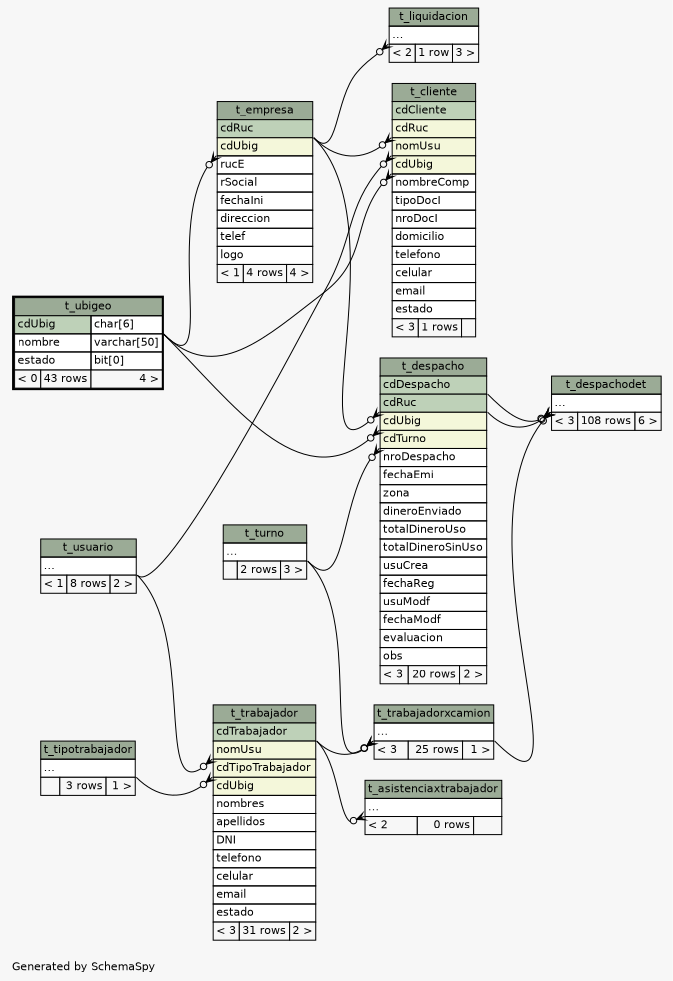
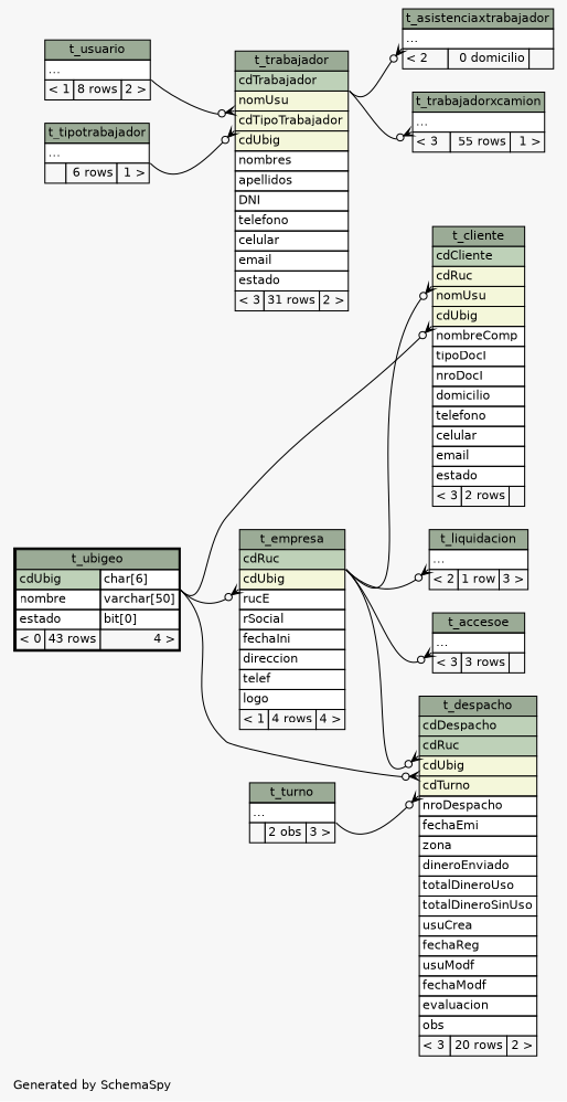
  digraph {
    bgcolor="#f7f7f7"
    fontname=Helvetica
    fontsize=11
    label="\nGenerated by SchemaSpy"
    labeljust=l
    nodesep=0.18
    rankdir=RL
    ranksep=0.46
    node [fontname=Helvetica fontsize=11 shape=plaintext]
    edge [arrowhead=none arrowsize=0.8 arrowtail=crowodot dir=back headport="elipses:se" tailport="elipses:sw"]
+   n1 [label=<     <TABLE BORDER="0" CELLBORDER="1" CELLSPACING="0" BGCOLOR="#ffffff">       <TR><TD COLSPAN="3" BGCOLOR="#9bab96" ALIGN="CENTER">t_accesoe</TD></TR>       <TR><TD PORT="elipses" COLSPAN="3" ALIGN="LEFT">...</TD></TR>       <TR><TD ALIGN="LEFT" BGCOLOR="#f7f7f7">&lt; 3</TD><TD ALIGN="RIGHT" BGCOLOR="#f7f7f7">3 rows</TD><TD ALIGN="RIGHT" BGCOLOR="#f7f7f7">  </TD></TR>     </TABLE>>]
    n2 [label=<     <TABLE BORDER="0" CELLBORDER="1" CELLSPACING="0" BGCOLOR="#ffffff">       <TR><TD COLSPAN="3" BGCOLOR="#9bab96" ALIGN="CENTER">t_empresa</TD></TR>       <TR><TD PORT="cdRuc" COLSPAN="3" BGCOLOR="#bed1b8" ALIGN="LEFT">cdRuc</TD></TR>       <TR><TD PORT="cdUbig" COLSPAN="3" BGCOLOR="#f4f7da" ALIGN="LEFT">cdUbig</TD></TR>       <TR><TD PORT="rucE" COLSPAN="3" ALIGN="LEFT">rucE</TD></TR>       <TR><TD PORT="rSocial" COLSPAN="3" ALIGN="LEFT">rSocial</TD></TR>       <TR><TD PORT="fechaIni" COLSPAN="3" ALIGN="LEFT">fechaIni</TD></TR>       <TR><TD PORT="direccion" COLSPAN="3" ALIGN="LEFT">direccion</TD></TR>       <TR><TD PORT="telef" COLSPAN="3" ALIGN="LEFT">telef</TD></TR>       <TR><TD PORT="logo" COLSPAN="3" ALIGN="LEFT">logo</TD></TR>       <TR><TD ALIGN="LEFT" BGCOLOR="#f7f7f7">&lt; 1</TD><TD ALIGN="RIGHT" BGCOLOR="#f7f7f7">4 rows</TD><TD ALIGN="RIGHT" BGCOLOR="#f7f7f7">4 &gt;</TD></TR>     </TABLE>>]
    n3 [label=<     <TABLE BORDER="2" CELLBORDER="1" CELLSPACING="0" BGCOLOR="#ffffff">       <TR><TD COLSPAN="3" BGCOLOR="#9bab96" ALIGN="CENTER">t_ubigeo</TD></TR>       <TR><TD PORT="cdUbig" COLSPAN="2" BGCOLOR="#bed1b8" ALIGN="LEFT">cdUbig</TD><TD PORT="cdUbig.type" ALIGN="LEFT">char[6]</TD></TR>       <TR><TD PORT="nombre" COLSPAN="2" ALIGN="LEFT">nombre</TD><TD PORT="nombre.type" ALIGN="LEFT">varchar[50]</TD></TR>       <TR><TD PORT="estado" COLSPAN="2" ALIGN="LEFT">estado</TD><TD PORT="estado.type" ALIGN="LEFT">bit[0]</TD></TR>       <TR><TD ALIGN="LEFT" BGCOLOR="#f7f7f7">&lt; 0</TD><TD ALIGN="RIGHT" BGCOLOR="#f7f7f7">43 rows</TD><TD ALIGN="RIGHT" BGCOLOR="#f7f7f7">4 &gt;</TD></TR>     </TABLE>>]
-   n4 [label=<     <TABLE BORDER="0" CELLBORDER="1" CELLSPACING="0" BGCOLOR="#ffffff">       <TR><TD COLSPAN="3" BGCOLOR="#9bab96" ALIGN="CENTER">t_asistenciaxtrabajador</TD></TR>       <TR><TD PORT="elipses" COLSPAN="3" ALIGN="LEFT">...</TD></TR>       <TR><TD ALIGN="LEFT" BGCOLOR="#f7f7f7">&lt; 2</TD><TD ALIGN="RIGHT" BGCOLOR="#f7f7f7">0 rows</TD><TD ALIGN="RIGHT" BGCOLOR="#f7f7f7">  </TD></TR>     </TABLE>>]
+   n4 [label=<     <TABLE BORDER="0" CELLBORDER="1" CELLSPACING="0" BGCOLOR="#ffffff">       <TR><TD COLSPAN="3" BGCOLOR="#9bab96" ALIGN="CENTER">t_asistenciaxtrabajador</TD></TR>       <TR><TD PORT="elipses" COLSPAN="3" ALIGN="LEFT">...</TD></TR>       <TR><TD ALIGN="LEFT" BGCOLOR="#f7f7f7">&lt; 2</TD><TD ALIGN="RIGHT" BGCOLOR="#f7f7f7">0 domicilio</TD><TD ALIGN="RIGHT" BGCOLOR="#f7f7f7">  </TD></TR>     </TABLE>>]
    n5 [label=<     <TABLE BORDER="0" CELLBORDER="1" CELLSPACING="0" BGCOLOR="#ffffff">       <TR><TD COLSPAN="3" BGCOLOR="#9bab96" ALIGN="CENTER">t_trabajador</TD></TR>       <TR><TD PORT="cdTrabajador" COLSPAN="3" BGCOLOR="#bed1b8" ALIGN="LEFT">cdTrabajador</TD></TR>       <TR><TD PORT="nomUsu" COLSPAN="3" BGCOLOR="#f4f7da" ALIGN="LEFT">nomUsu</TD></TR>       <TR><TD PORT="cdTipoTrabajador" COLSPAN="3" BGCOLOR="#f4f7da" ALIGN="LEFT">cdTipoTrabajador</TD></TR>       <TR><TD PORT="cdUbig" COLSPAN="3" BGCOLOR="#f4f7da" ALIGN="LEFT">cdUbig</TD></TR>       <TR><TD PORT="nombres" COLSPAN="3" ALIGN="LEFT">nombres</TD></TR>       <TR><TD PORT="apellidos" COLSPAN="3" ALIGN="LEFT">apellidos</TD></TR>       <TR><TD PORT="DNI" COLSPAN="3" ALIGN="LEFT">DNI</TD></TR>       <TR><TD PORT="telefono" COLSPAN="3" ALIGN="LEFT">telefono</TD></TR>       <TR><TD PORT="celular" COLSPAN="3" ALIGN="LEFT">celular</TD></TR>       <TR><TD PORT="email" COLSPAN="3" ALIGN="LEFT">email</TD></TR>       <TR><TD PORT="estado" COLSPAN="3" ALIGN="LEFT">estado</TD></TR>       <TR><TD ALIGN="LEFT" BGCOLOR="#f7f7f7">&lt; 3</TD><TD ALIGN="RIGHT" BGCOLOR="#f7f7f7">31 rows</TD><TD ALIGN="RIGHT" BGCOLOR="#f7f7f7">2 &gt;</TD></TR>     </TABLE>>]
    n6 [label=<     <TABLE BORDER="0" CELLBORDER="1" CELLSPACING="0" BGCOLOR="#ffffff">       <TR><TD COLSPAN="3" BGCOLOR="#9bab96" ALIGN="CENTER">t_usuario</TD></TR>       <TR><TD PORT="elipses" COLSPAN="3" ALIGN="LEFT">...</TD></TR>       <TR><TD ALIGN="LEFT" BGCOLOR="#f7f7f7">&lt; 1</TD><TD ALIGN="RIGHT" BGCOLOR="#f7f7f7">8 rows</TD><TD ALIGN="RIGHT" BGCOLOR="#f7f7f7">2 &gt;</TD></TR>     </TABLE>>]
-   n7 [label=<     <TABLE BORDER="0" CELLBORDER="1" CELLSPACING="0" BGCOLOR="#ffffff">       <TR><TD COLSPAN="3" BGCOLOR="#9bab96" ALIGN="CENTER">t_tipotrabajador</TD></TR>       <TR><TD PORT="elipses" COLSPAN="3" ALIGN="LEFT">...</TD></TR>       <TR><TD ALIGN="LEFT" BGCOLOR="#f7f7f7">  </TD><TD ALIGN="RIGHT" BGCOLOR="#f7f7f7">3 rows</TD><TD ALIGN="RIGHT" BGCOLOR="#f7f7f7">1 &gt;</TD></TR>     </TABLE>>]
-   n8 [label=<     <TABLE BORDER="0" CELLBORDER="1" CELLSPACING="0" BGCOLOR="#ffffff">       <TR><TD COLSPAN="3" BGCOLOR="#9bab96" ALIGN="CENTER">t_cliente</TD></TR>       <TR><TD PORT="cdCliente" COLSPAN="3" BGCOLOR="#bed1b8" ALIGN="LEFT">cdCliente</TD></TR>       <TR><TD PORT="cdRuc" COLSPAN="3" BGCOLOR="#f4f7da" ALIGN="LEFT">cdRuc</TD></TR>       <TR><TD PORT="nomUsu" COLSPAN="3" BGCOLOR="#f4f7da" ALIGN="LEFT">nomUsu</TD></TR>       <TR><TD PORT="cdUbig" COLSPAN="3" BGCOLOR="#f4f7da" ALIGN="LEFT">cdUbig</TD></TR>       <TR><TD PORT="nombreComp" COLSPAN="3" ALIGN="LEFT">nombreComp</TD></TR>       <TR><TD PORT="tipoDocI" COLSPAN="3" ALIGN="LEFT">tipoDocI</TD></TR>       <TR><TD PORT="nroDocI" COLSPAN="3" ALIGN="LEFT">nroDocI</TD></TR>       <TR><TD PORT="domicilio" COLSPAN="3" ALIGN="LEFT">domicilio</TD></TR>       <TR><TD PORT="telefono" COLSPAN="3" ALIGN="LEFT">telefono</TD></TR>       <TR><TD PORT="celular" COLSPAN="3" ALIGN="LEFT">celular</TD></TR>       <TR><TD PORT="email" COLSPAN="3" ALIGN="LEFT">email</TD></TR>       <TR><TD PORT="estado" COLSPAN="3" ALIGN="LEFT">estado</TD></TR>       <TR><TD ALIGN="LEFT" BGCOLOR="#f7f7f7">&lt; 3</TD><TD ALIGN="RIGHT" BGCOLOR="#f7f7f7">1 rows</TD><TD ALIGN="RIGHT" BGCOLOR="#f7f7f7">  </TD></TR>     </TABLE>>]
+   n7 [label=<     <TABLE BORDER="0" CELLBORDER="1" CELLSPACING="0" BGCOLOR="#ffffff">       <TR><TD COLSPAN="3" BGCOLOR="#9bab96" ALIGN="CENTER">t_tipotrabajador</TD></TR>       <TR><TD PORT="elipses" COLSPAN="3" ALIGN="LEFT">...</TD></TR>       <TR><TD ALIGN="LEFT" BGCOLOR="#f7f7f7">  </TD><TD ALIGN="RIGHT" BGCOLOR="#f7f7f7">6 rows</TD><TD ALIGN="RIGHT" BGCOLOR="#f7f7f7">1 &gt;</TD></TR>     </TABLE>>]
+   n8 [label=<     <TABLE BORDER="0" CELLBORDER="1" CELLSPACING="0" BGCOLOR="#ffffff">       <TR><TD COLSPAN="3" BGCOLOR="#9bab96" ALIGN="CENTER">t_cliente</TD></TR>       <TR><TD PORT="cdCliente" COLSPAN="3" BGCOLOR="#bed1b8" ALIGN="LEFT">cdCliente</TD></TR>       <TR><TD PORT="cdRuc" COLSPAN="3" BGCOLOR="#f4f7da" ALIGN="LEFT">cdRuc</TD></TR>       <TR><TD PORT="nomUsu" COLSPAN="3" BGCOLOR="#f4f7da" ALIGN="LEFT">nomUsu</TD></TR>       <TR><TD PORT="cdUbig" COLSPAN="3" BGCOLOR="#f4f7da" ALIGN="LEFT">cdUbig</TD></TR>       <TR><TD PORT="nombreComp" COLSPAN="3" ALIGN="LEFT">nombreComp</TD></TR>       <TR><TD PORT="tipoDocI" COLSPAN="3" ALIGN="LEFT">tipoDocI</TD></TR>       <TR><TD PORT="nroDocI" COLSPAN="3" ALIGN="LEFT">nroDocI</TD></TR>       <TR><TD PORT="domicilio" COLSPAN="3" ALIGN="LEFT">domicilio</TD></TR>       <TR><TD PORT="telefono" COLSPAN="3" ALIGN="LEFT">telefono</TD></TR>       <TR><TD PORT="celular" COLSPAN="3" ALIGN="LEFT">celular</TD></TR>       <TR><TD PORT="email" COLSPAN="3" ALIGN="LEFT">email</TD></TR>       <TR><TD PORT="estado" COLSPAN="3" ALIGN="LEFT">estado</TD></TR>       <TR><TD ALIGN="LEFT" BGCOLOR="#f7f7f7">&lt; 3</TD><TD ALIGN="RIGHT" BGCOLOR="#f7f7f7">2 rows</TD><TD ALIGN="RIGHT" BGCOLOR="#f7f7f7">  </TD></TR>     </TABLE>>]
    n9 [label=<     <TABLE BORDER="0" CELLBORDER="1" CELLSPACING="0" BGCOLOR="#ffffff">       <TR><TD COLSPAN="3" BGCOLOR="#9bab96" ALIGN="CENTER">t_despacho</TD></TR>       <TR><TD PORT="cdDespacho" COLSPAN="3" BGCOLOR="#bed1b8" ALIGN="LEFT">cdDespacho</TD></TR>       <TR><TD PORT="cdRuc" COLSPAN="3" BGCOLOR="#bed1b8" ALIGN="LEFT">cdRuc</TD></TR>       <TR><TD PORT="cdUbig" COLSPAN="3" BGCOLOR="#f4f7da" ALIGN="LEFT">cdUbig</TD></TR>       <TR><TD PORT="cdTurno" COLSPAN="3" BGCOLOR="#f4f7da" ALIGN="LEFT">cdTurno</TD></TR>       <TR><TD PORT="nroDespacho" COLSPAN="3" ALIGN="LEFT">nroDespacho</TD></TR>       <TR><TD PORT="fechaEmi" COLSPAN="3" ALIGN="LEFT">fechaEmi</TD></TR>       <TR><TD PORT="zona" COLSPAN="3" ALIGN="LEFT">zona</TD></TR>       <TR><TD PORT="dineroEnviado" COLSPAN="3" ALIGN="LEFT">dineroEnviado</TD></TR>       <TR><TD PORT="totalDineroUso" COLSPAN="3" ALIGN="LEFT">totalDineroUso</TD></TR>       <TR><TD PORT="totalDineroSinUso" COLSPAN="3" ALIGN="LEFT">totalDineroSinUso</TD></TR>       <TR><TD PORT="usuCrea" COLSPAN="3" ALIGN="LEFT">usuCrea</TD></TR>       <TR><TD PORT="fechaReg" COLSPAN="3" ALIGN="LEFT">fechaReg</TD></TR>       <TR><TD PORT="usuModf" COLSPAN="3" ALIGN="LEFT">usuModf</TD></TR>       <TR><TD PORT="fechaModf" COLSPAN="3" ALIGN="LEFT">fechaModf</TD></TR>       <TR><TD PORT="evaluacion" COLSPAN="3" ALIGN="LEFT">evaluacion</TD></TR>       <TR><TD PORT="obs" COLSPAN="3" ALIGN="LEFT">obs</TD></TR>       <TR><TD ALIGN="LEFT" BGCOLOR="#f7f7f7">&lt; 3</TD><TD ALIGN="RIGHT" BGCOLOR="#f7f7f7">20 rows</TD><TD ALIGN="RIGHT" BGCOLOR="#f7f7f7">2 &gt;</TD></TR>     </TABLE>>]
-   n10 [label=<     <TABLE BORDER="0" CELLBORDER="1" CELLSPACING="0" BGCOLOR="#ffffff">       <TR><TD COLSPAN="3" BGCOLOR="#9bab96" ALIGN="CENTER">t_turno</TD></TR>       <TR><TD PORT="elipses" COLSPAN="3" ALIGN="LEFT">...</TD></TR>       <TR><TD ALIGN="LEFT" BGCOLOR="#f7f7f7">  </TD><TD ALIGN="RIGHT" BGCOLOR="#f7f7f7">2 rows</TD><TD ALIGN="RIGHT" BGCOLOR="#f7f7f7">3 &gt;</TD></TR>     </TABLE>>]
-   n11 [label=<     <TABLE BORDER="0" CELLBORDER="1" CELLSPACING="0" BGCOLOR="#ffffff">       <TR><TD COLSPAN="3" BGCOLOR="#9bab96" ALIGN="CENTER">t_despachodet</TD></TR>       <TR><TD PORT="elipses" COLSPAN="3" ALIGN="LEFT">...</TD></TR>       <TR><TD ALIGN="LEFT" BGCOLOR="#f7f7f7">&lt; 3</TD><TD ALIGN="RIGHT" BGCOLOR="#f7f7f7">108 rows</TD><TD ALIGN="RIGHT" BGCOLOR="#f7f7f7">6 &gt;</TD></TR>     </TABLE>>]
-   n12 [label=<     <TABLE BORDER="0" CELLBORDER="1" CELLSPACING="0" BGCOLOR="#ffffff">       <TR><TD COLSPAN="3" BGCOLOR="#9bab96" ALIGN="CENTER">t_trabajadorxcamion</TD></TR>       <TR><TD PORT="elipses" COLSPAN="3" ALIGN="LEFT">...</TD></TR>       <TR><TD ALIGN="LEFT" BGCOLOR="#f7f7f7">&lt; 3</TD><TD ALIGN="RIGHT" BGCOLOR="#f7f7f7">25 rows</TD><TD ALIGN="RIGHT" BGCOLOR="#f7f7f7">1 &gt;</TD></TR>     </TABLE>>]
+   n10 [label=<     <TABLE BORDER="0" CELLBORDER="1" CELLSPACING="0" BGCOLOR="#ffffff">       <TR><TD COLSPAN="3" BGCOLOR="#9bab96" ALIGN="CENTER">t_turno</TD></TR>       <TR><TD PORT="elipses" COLSPAN="3" ALIGN="LEFT">...</TD></TR>       <TR><TD ALIGN="LEFT" BGCOLOR="#f7f7f7">  </TD><TD ALIGN="RIGHT" BGCOLOR="#f7f7f7">2 obs</TD><TD ALIGN="RIGHT" BGCOLOR="#f7f7f7">3 &gt;</TD></TR>     </TABLE>>]
+   n12 [label=<     <TABLE BORDER="0" CELLBORDER="1" CELLSPACING="0" BGCOLOR="#ffffff">       <TR><TD COLSPAN="3" BGCOLOR="#9bab96" ALIGN="CENTER">t_trabajadorxcamion</TD></TR>       <TR><TD PORT="elipses" COLSPAN="3" ALIGN="LEFT">...</TD></TR>       <TR><TD ALIGN="LEFT" BGCOLOR="#f7f7f7">&lt; 3</TD><TD ALIGN="RIGHT" BGCOLOR="#f7f7f7">55 rows</TD><TD ALIGN="RIGHT" BGCOLOR="#f7f7f7">1 &gt;</TD></TR>     </TABLE>>]
    n13 [label=<     <TABLE BORDER="0" CELLBORDER="1" CELLSPACING="0" BGCOLOR="#ffffff">       <TR><TD COLSPAN="3" BGCOLOR="#9bab96" ALIGN="CENTER">t_liquidacion</TD></TR>       <TR><TD PORT="elipses" COLSPAN="3" ALIGN="LEFT">...</TD></TR>       <TR><TD ALIGN="LEFT" BGCOLOR="#f7f7f7">&lt; 2</TD><TD ALIGN="RIGHT" BGCOLOR="#f7f7f7">1 row</TD><TD ALIGN="RIGHT" BGCOLOR="#f7f7f7">3 &gt;</TD></TR>     </TABLE>>]
+   n1 -> n2 [headport="cdRuc:se"]
    n2 -> n3 [headport="cdUbig.type:se" tailport="cdUbig:sw"]
    n4 -> n5 [headport="cdTrabajador:se"]
    n5 -> n6 [tailport="nomUsu:sw"]
    n5 -> n7 [tailport="cdTipoTrabajador:sw"]
    n8 -> n2 [headport="cdRuc:se" tailport="cdRuc:sw"]
    n8 -> n3 [headport="cdUbig.type:se" tailport="cdUbig:sw"]
-   n8 -> n6 [tailport="nomUsu:sw"]
    n9 -> n2 [headport="cdRuc:se" tailport="cdRuc:sw"]
    n9 -> n3 [headport="cdUbig.type:se" tailport="cdUbig:sw"]
    n9 -> n10 [tailport="cdTurno:sw"]
-   n11 -> n9 [headport="cdDespacho:se"]
-   n11 -> n9 [headport="cdRuc:se"]
-   n11 -> n12
    n12 -> n5 [headport="cdTrabajador:se"]
-   n12 -> n10
    n13 -> n2 [headport="cdRuc:se"]
  }
